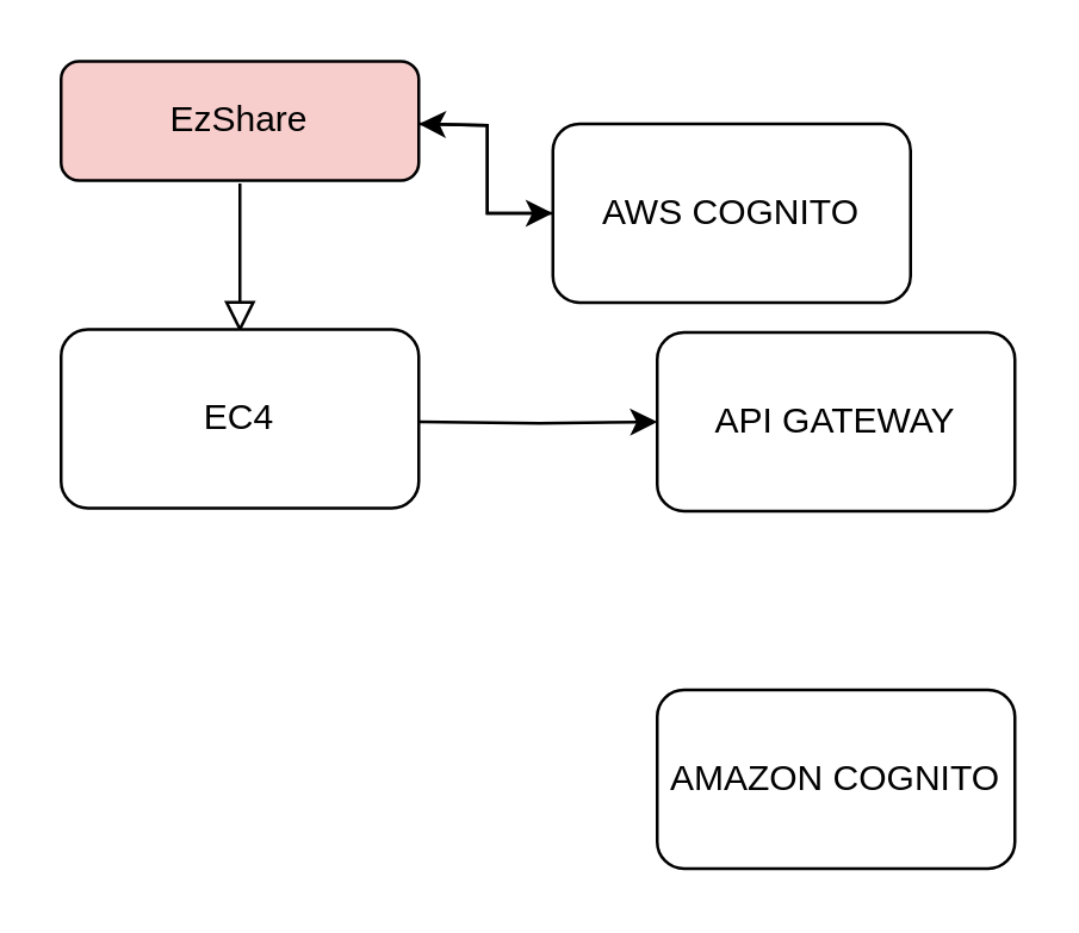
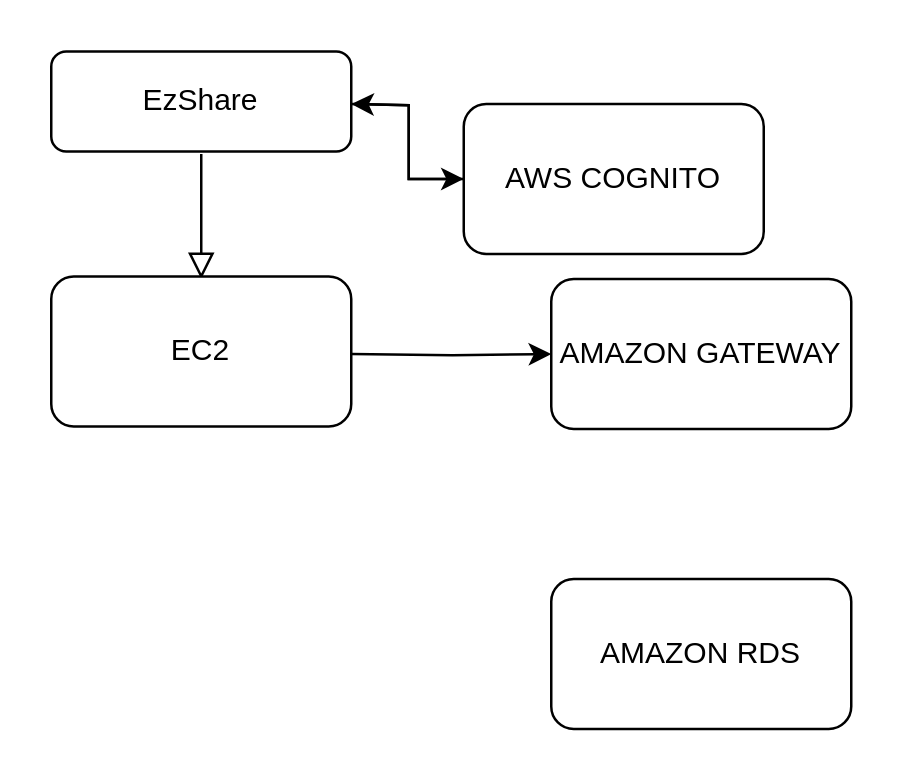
  <mxCell id="0" />
  <mxCell id="1" parent="0" />
  <mxCell id="2" value="" style="rounded=0;html=1;jettySize=auto;orthogonalLoop=1;fontSize=11;endArrow=block;endFill=0;endSize=8;strokeWidth=1;shadow=0;labelBackgroundColor=none;edgeStyle=orthogonalEdgeStyle;" parent="1" edge="1"><mxGeometry relative="1" as="geometry"><mxPoint x="80" y="61" as="sourcePoint" /><mxPoint x="80" y="111" as="targetPoint" /></mxGeometry></mxCell>
  <mxCell id="3" value="" style="edgeStyle=orthogonalEdgeStyle;rounded=0;orthogonalLoop=1;jettySize=auto;html=1;" edge="1" parent="1" target="10"><mxGeometry relative="1" as="geometry"><mxPoint x="140" y="41" as="sourcePoint" /></mxGeometry></mxCell>
- <mxCell id="4" value="EzShare" style="rounded=1;whiteSpace=wrap;html=1;fontSize=12;glass=0;strokeWidth=1;shadow=0;fillColor=#f8cecc;" parent="1" vertex="1"><mxGeometry x="20" y="20" width="120" height="40" as="geometry" /></mxCell>
+ <mxCell id="4" value="EzShare" style="rounded=1;whiteSpace=wrap;html=1;fontSize=12;glass=0;strokeWidth=1;shadow=0;" parent="1" vertex="1"><mxGeometry x="20" y="20" width="120" height="40" as="geometry" /></mxCell>
  <mxCell id="5" value="" style="edgeStyle=orthogonalEdgeStyle;rounded=0;orthogonalLoop=1;jettySize=auto;html=1;" edge="1" parent="1" target="7"><mxGeometry relative="1" as="geometry"><mxPoint x="140" y="141" as="sourcePoint" /></mxGeometry></mxCell>
- <mxCell id="6" value="EC4" style="rounded=1;whiteSpace=wrap;html=1;" vertex="1" parent="1"><mxGeometry x="20" y="110" width="120" height="60" as="geometry" /></mxCell>
- <mxCell id="7" value="API GATEWAY" style="rounded=1;whiteSpace=wrap;html=1;" vertex="1" parent="1"><mxGeometry x="220" y="111" width="120" height="60" as="geometry" /></mxCell>
- <mxCell id="8" value="AMAZON COGNITO" style="rounded=1;whiteSpace=wrap;html=1;" vertex="1" parent="1"><mxGeometry x="220" y="231" width="120" height="60" as="geometry" /></mxCell>
+ <mxCell id="6" value="EC2" style="rounded=1;whiteSpace=wrap;html=1;" vertex="1" parent="1"><mxGeometry x="20" y="110" width="120" height="60" as="geometry" /></mxCell>
+ <mxCell id="7" value="AMAZON GATEWAY" style="rounded=1;whiteSpace=wrap;html=1;" vertex="1" parent="1"><mxGeometry x="220" y="111" width="120" height="60" as="geometry" /></mxCell>
+ <mxCell id="8" value="AMAZON RDS" style="rounded=1;whiteSpace=wrap;html=1;" vertex="1" parent="1"><mxGeometry x="220" y="231" width="120" height="60" as="geometry" /></mxCell>
  <mxCell id="9" value="" style="edgeStyle=orthogonalEdgeStyle;rounded=0;orthogonalLoop=1;jettySize=auto;html=1;" edge="1" parent="1" source="10"><mxGeometry relative="1" as="geometry"><mxPoint x="140" y="41" as="targetPoint" /></mxGeometry></mxCell>
  <mxCell id="10" value="AWS COGNITO" style="whiteSpace=wrap;html=1;rounded=1;glass=0;strokeWidth=1;shadow=0;" vertex="1" parent="1"><mxGeometry x="185" y="41" width="120" height="60" as="geometry" /></mxCell>
